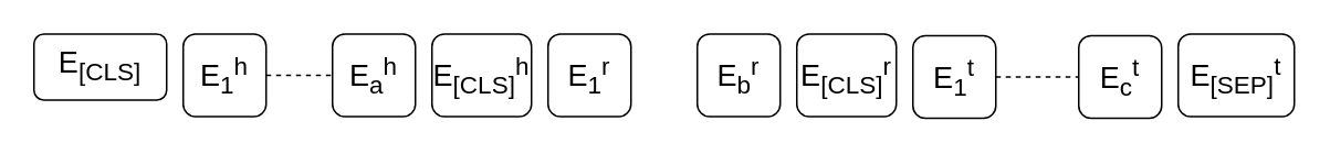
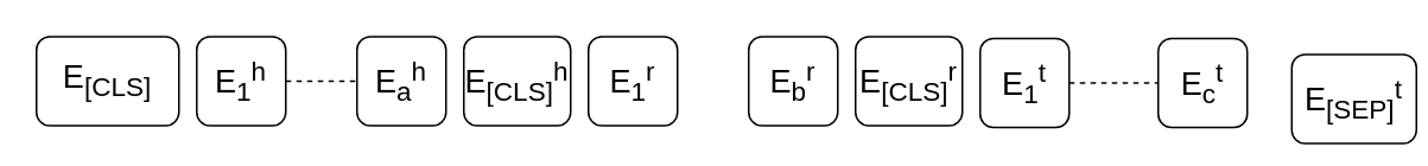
  <mxCell id="0" />
  <mxCell id="1" parent="0" />
- <mxCell id="2" value="&lt;font style=&quot;font-size: 18px;&quot;&gt;E&lt;sub style=&quot;&quot;&gt;[CLS]&lt;/sub&gt;&lt;/font&gt;" style="rounded=1;whiteSpace=wrap;html=1;" vertex="1" parent="1"><mxGeometry x="20" y="20" width="80" height="40" as="geometry" /></mxCell>
+ <mxCell id="2" value="&lt;font style=&quot;font-size: 18px;&quot;&gt;E&lt;sub style=&quot;&quot;&gt;[CLS]&lt;/sub&gt;&lt;/font&gt;" style="rounded=1;whiteSpace=wrap;html=1;" vertex="1" parent="1"><mxGeometry x="20" y="20" width="80" height="50" as="geometry" /></mxCell>
  <mxCell id="3" value="&lt;font style=&quot;font-size: 18px;&quot;&gt;E&lt;sub&gt;1&lt;/sub&gt;&lt;sup&gt;h&lt;/sup&gt;&lt;/font&gt;" style="rounded=1;whiteSpace=wrap;html=1;" vertex="1" parent="1"><mxGeometry x="110" y="20" width="50" height="50" as="geometry" /></mxCell>
  <mxCell id="4" value="&lt;font style=&quot;font-size: 18px;&quot;&gt;E&lt;sub&gt;a&lt;/sub&gt;&lt;sup&gt;h&lt;/sup&gt;&lt;/font&gt;" style="rounded=1;whiteSpace=wrap;html=1;" vertex="1" parent="1"><mxGeometry x="200" y="20" width="50" height="50" as="geometry" /></mxCell>
  <mxCell id="5" value="&lt;font style=&quot;font-size: 18px;&quot;&gt;E&lt;sub&gt;b&lt;/sub&gt;&lt;sup style=&quot;&quot;&gt;r&lt;/sup&gt;&lt;/font&gt;" style="rounded=1;whiteSpace=wrap;html=1;" vertex="1" parent="1"><mxGeometry x="420" y="20" width="50" height="50" as="geometry" /></mxCell>
  <mxCell id="6" value="&lt;font style=&quot;font-size: 18px;&quot;&gt;E&lt;sub&gt;1&lt;/sub&gt;&lt;sup&gt;t&lt;/sup&gt;&lt;/font&gt;" style="rounded=1;whiteSpace=wrap;html=1;" vertex="1" parent="1"><mxGeometry x="550" y="21" width="50" height="50" as="geometry" /></mxCell>
  <mxCell id="7" value="&lt;font style=&quot;font-size: 18px;&quot;&gt;E&lt;sub&gt;1&lt;/sub&gt;&lt;sup&gt;r&lt;/sup&gt;&lt;/font&gt;" style="rounded=1;whiteSpace=wrap;html=1;" vertex="1" parent="1"><mxGeometry x="330" y="20" width="50" height="50" as="geometry" /></mxCell>
  <mxCell id="8" value="&lt;font style=&quot;font-size: 18px;&quot;&gt;E&lt;sub&gt;[CLS]&lt;/sub&gt;&lt;sup&gt;h&lt;/sup&gt;&lt;/font&gt;" style="rounded=1;whiteSpace=wrap;html=1;" vertex="1" parent="1"><mxGeometry x="260" y="20" width="60" height="50" as="geometry" /></mxCell>
  <mxCell id="9" value="&lt;font style=&quot;font-size: 18px;&quot;&gt;E&lt;sub style=&quot;&quot;&gt;[CLS]&lt;/sub&gt;&lt;sup style=&quot;&quot;&gt;r&lt;/sup&gt;&lt;/font&gt;" style="rounded=1;whiteSpace=wrap;html=1;" vertex="1" parent="1"><mxGeometry x="480" y="20" width="60" height="50" as="geometry" /></mxCell>
  <mxCell id="10" value="&lt;font style=&quot;font-size: 18px;&quot;&gt;E&lt;sub&gt;c&lt;/sub&gt;&lt;sup&gt;t&lt;/sup&gt;&lt;/font&gt;" style="rounded=1;whiteSpace=wrap;html=1;" vertex="1" parent="1"><mxGeometry x="650" y="21" width="50" height="50" as="geometry" /></mxCell>
- <mxCell id="11" value="&lt;font style=&quot;font-size: 18px;&quot;&gt;E&lt;sub&gt;[SEP]&lt;/sub&gt;&lt;sup&gt;t&lt;/sup&gt;&lt;/font&gt;" style="rounded=1;whiteSpace=wrap;html=1;" vertex="1" parent="1"><mxGeometry x="710" y="20" width="70" height="50" as="geometry" /></mxCell>
+ <mxCell id="11" value="&lt;font style=&quot;font-size: 18px;&quot;&gt;E&lt;sub&gt;[SEP]&lt;/sub&gt;&lt;sup&gt;t&lt;/sup&gt;&lt;/font&gt;" style="rounded=1;whiteSpace=wrap;html=1;" vertex="1" parent="1"><mxGeometry x="725" y="30" width="70" height="50" as="geometry" /></mxCell>
  <mxCell id="12" value="" style="endArrow=none;dashed=1;html=1;rounded=0;exitX=1;exitY=0.5;exitDx=0;exitDy=0;entryX=0;entryY=0.5;entryDx=0;entryDy=0;" edge="1" parent="1" source="3" target="4"><mxGeometry width="50" height="50" relative="1" as="geometry"><mxPoint x="150" y="90" as="sourcePoint" /><mxPoint x="200" y="40" as="targetPoint" /><Array as="points"><mxPoint x="180" y="45" /></Array></mxGeometry></mxCell>
  <mxCell id="13" value="" style="endArrow=none;dashed=1;html=1;rounded=0;entryX=0;entryY=0.5;entryDx=0;entryDy=0;exitX=1;exitY=0.5;exitDx=0;exitDy=0;" edge="1" parent="1" source="6" target="10"><mxGeometry width="50" height="50" relative="1" as="geometry"><mxPoint x="600" y="50" as="sourcePoint" /><mxPoint x="650" y="0" as="targetPoint" /></mxGeometry></mxCell>
